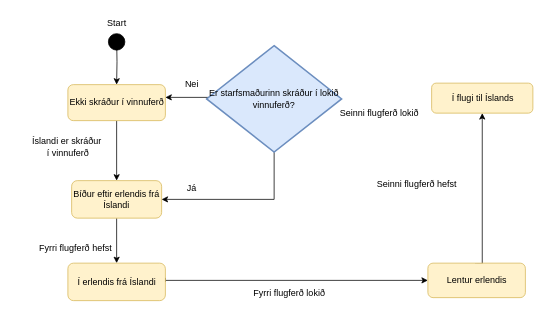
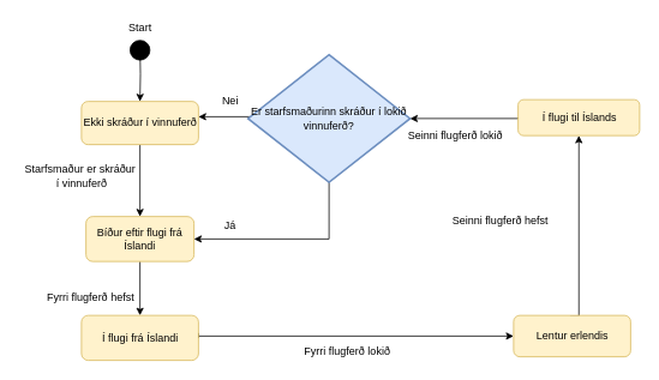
  <mxCell id="0" />
  <mxCell id="1" parent="0" />
  <mxCell id="2" style="edgeStyle=orthogonalEdgeStyle;rounded=0;orthogonalLoop=1;jettySize=auto;html=1;exitX=0.5;exitY=1;exitDx=0;exitDy=0;entryX=0.5;entryY=0;entryDx=0;entryDy=0;" parent="1" source="3" target="5" edge="1"><mxGeometry relative="1" as="geometry" /></mxCell>
  <mxCell id="3" value="Ekki skráður í vinnuferð" style="rounded=1;fillColor=#fff2cc;strokeColor=#d6b656;imageAspect=1;html=1;spacing=0;" parent="1" vertex="1"><mxGeometry x="90" y="112" width="130" height="48" as="geometry" /></mxCell>
  <mxCell id="4" style="edgeStyle=orthogonalEdgeStyle;rounded=0;orthogonalLoop=1;jettySize=auto;html=1;exitX=0.5;exitY=1;exitDx=0;exitDy=0;entryX=0.5;entryY=0;entryDx=0;entryDy=0;" parent="1" source="5" target="7" edge="1"><mxGeometry relative="1" as="geometry" /></mxCell>
- <mxCell id="5" value="Bíður eftir erlendis frá Íslandi" style="rounded=1;fillColor=#fff2cc;strokeColor=#d6b656;imageAspect=1;html=1;whiteSpace=wrap;spacing=0;" parent="1" vertex="1"><mxGeometry x="95" y="240" width="120" height="50" as="geometry" /></mxCell>
+ <mxCell id="5" value="Bíður eftir flugi frá Íslandi" style="rounded=1;fillColor=#fff2cc;strokeColor=#d6b656;imageAspect=1;html=1;whiteSpace=wrap;spacing=0;" parent="1" vertex="1"><mxGeometry x="95" y="240" width="120" height="50" as="geometry" /></mxCell>
  <mxCell id="6" style="edgeStyle=orthogonalEdgeStyle;rounded=0;orthogonalLoop=1;jettySize=auto;html=1;exitX=1;exitY=0.5;exitDx=0;exitDy=0;entryX=0;entryY=0.5;entryDx=0;entryDy=0;" parent="1" source="7" target="11" edge="1"><mxGeometry relative="1" as="geometry"><Array as="points"><mxPoint x="215" y="370" /></Array></mxGeometry></mxCell>
- <mxCell id="7" value="Í erlendis frá Íslandi" style="rounded=1;fillColor=#fff2cc;strokeColor=#d6b656;imageAspect=1;html=1;spacing=0;" parent="1" vertex="1"><mxGeometry x="90" y="350" width="130" height="50" as="geometry" /></mxCell>
+ <mxCell id="7" value="Í flugi frá Íslandi" style="rounded=1;fillColor=#fff2cc;strokeColor=#d6b656;imageAspect=1;html=1;spacing=0;" parent="1" vertex="1"><mxGeometry x="90" y="350" width="130" height="50" as="geometry" /></mxCell>
+ <mxCell id="8" style="edgeStyle=orthogonalEdgeStyle;rounded=0;orthogonalLoop=1;jettySize=auto;html=1;exitX=0;exitY=0.5;exitDx=0;exitDy=0;entryX=1;entryY=0.5;entryDx=0;entryDy=0;entryPerimeter=0;" parent="1" source="9" target="14" edge="1"><mxGeometry relative="1" as="geometry"><Array as="points"><mxPoint x="575" y="131" /></Array></mxGeometry></mxCell>
  <mxCell id="9" value="Í flugi til Íslands" style="rounded=1;fillColor=#fff2cc;strokeColor=#d6b656;imageAspect=1;html=1;spacing=0;" parent="1" vertex="1"><mxGeometry x="575" y="110" width="135" height="40" as="geometry" /></mxCell>
  <mxCell id="10" style="edgeStyle=orthogonalEdgeStyle;rounded=0;orthogonalLoop=1;jettySize=auto;html=1;entryX=0.5;entryY=1;entryDx=0;entryDy=0;" parent="1" target="9" edge="1"><mxGeometry relative="1" as="geometry"><mxPoint x="633" y="351" as="sourcePoint" /><Array as="points"><mxPoint x="635" y="351" /><mxPoint x="633" y="351" /></Array></mxGeometry></mxCell>
  <mxCell id="11" value="Lentur erlendis" style="rounded=1;fillColor=#fff2cc;strokeColor=#d6b656;strokeWidth=1;imageAspect=1;html=1;spacing=0;" parent="1" vertex="1"><mxGeometry x="570" y="350" width="130" height="46" as="geometry" /></mxCell>
  <mxCell id="12" style="edgeStyle=orthogonalEdgeStyle;rounded=0;orthogonalLoop=1;jettySize=auto;html=1;exitX=0.5;exitY=1;exitDx=0;exitDy=0;exitPerimeter=0;entryX=1;entryY=0.5;entryDx=0;entryDy=0;" parent="1" source="14" target="5" edge="1"><mxGeometry relative="1" as="geometry" /></mxCell>
  <mxCell id="13" style="edgeStyle=orthogonalEdgeStyle;rounded=0;orthogonalLoop=1;jettySize=auto;html=1;exitX=0;exitY=0.5;exitDx=0;exitDy=0;exitPerimeter=0;" parent="1" source="14" edge="1"><mxGeometry relative="1" as="geometry"><mxPoint x="220" y="129" as="targetPoint" /><Array as="points"><mxPoint x="295" y="129" /></Array></mxGeometry></mxCell>
  <mxCell id="14" value="Er starfsmaðurinn skráður í&amp;nbsp;lokið vinnuferð?" style="strokeWidth=2;html=1;shape=mxgraph.flowchart.decision;whiteSpace=wrap;fillColor=#dae8fc;strokeColor=#6c8ebf;" parent="1" vertex="1"><mxGeometry x="275" y="60" width="180" height="142" as="geometry" /></mxCell>
  <mxCell id="15" value="Nei&lt;br&gt;" style="text;html=1;align=center;verticalAlign=middle;resizable=0;points=[];;autosize=1;" parent="1" vertex="1"><mxGeometry x="240" y="102" width="30" height="20" as="geometry" /></mxCell>
  <mxCell id="16" value="Já" style="text;html=1;align=center;verticalAlign=middle;resizable=0;points=[];;autosize=1;" parent="1" vertex="1"><mxGeometry x="240" y="240" width="30" height="20" as="geometry" /></mxCell>
- <mxCell id="17" value="Íslandi er skráður&amp;nbsp;&lt;br&gt;í vinnuferð" style="text;html=1;align=center;verticalAlign=middle;resizable=0;points=[];;autosize=1;" parent="1" vertex="1"><mxGeometry x="20" y="180" width="140" height="30" as="geometry" /></mxCell>
+ <mxCell id="17" value="Starfsmaður er skráður&amp;nbsp;&lt;br&gt;í vinnuferð" style="text;html=1;align=center;verticalAlign=middle;resizable=0;points=[];;autosize=1;" parent="1" vertex="1"><mxGeometry x="20" y="180" width="140" height="30" as="geometry" /></mxCell>
  <mxCell id="18" value="Fyrri flugferð hefst" style="text;html=1;align=center;verticalAlign=middle;resizable=0;points=[];;autosize=1;" parent="1" vertex="1"><mxGeometry x="45" y="320" width="110" height="20" as="geometry" /></mxCell>
  <mxCell id="19" value="Fyrri flugferð lokið" style="text;html=1;align=center;verticalAlign=middle;resizable=0;points=[];;autosize=1;" parent="1" vertex="1"><mxGeometry x="330" y="380" width="110" height="20" as="geometry" /></mxCell>
  <mxCell id="20" value="Seinni flugferð hefst" style="text;html=1;align=center;verticalAlign=middle;resizable=0;points=[];;autosize=1;" parent="1" vertex="1"><mxGeometry x="495" y="235" width="120" height="20" as="geometry" /></mxCell>
  <mxCell id="21" value="Seinni flugferð lokið" style="text;html=1;align=center;verticalAlign=middle;resizable=0;points=[];;autosize=1;" parent="1" vertex="1"><mxGeometry x="445" y="140" width="120" height="20" as="geometry" /></mxCell>
  <mxCell id="22" style="edgeStyle=orthogonalEdgeStyle;rounded=0;orthogonalLoop=1;jettySize=auto;html=1;" edge="1" parent="1" target="3"><mxGeometry relative="1" as="geometry"><mxPoint x="155" y="110" as="targetPoint" /><mxPoint x="155" y="50" as="sourcePoint" /></mxGeometry></mxCell>
  <mxCell id="23" value="" style="ellipse;html=1;shape=startState;fillColor=#000000;strokeColor=#000000;" vertex="1" parent="1"><mxGeometry x="140" y="40" width="30" height="30" as="geometry" /></mxCell>
  <mxCell id="24" value="Start" style="text;html=1;align=center;verticalAlign=middle;resizable=0;points=[];;autosize=1;" vertex="1" parent="1"><mxGeometry x="135" y="20" width="40" height="20" as="geometry" /></mxCell>
